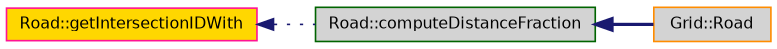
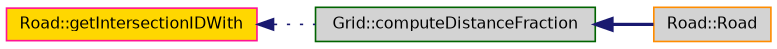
  digraph {
    rankdir=LR
    node [fillcolor=lightgrey fontname=Helvetica fontsize=10 shape=record style=filled]
    edge [color=midnightblue dir=back fontname=Helvetica fontsize=10 labelfontname=Helvetica labelfontsize=10]
    n1 [color=deeppink fillcolor=gold fontcolor=black height=0.2 label="Road::getIntersectionIDWith" width=0.4]
-   n2 [color=darkgreen height=0.2 label="Road::computeDistanceFraction" width=0.4]
-   n3 [color=darkorange height=0.2 label="Grid::Road" width=0.4]
+   n2 [color=darkgreen height=0.2 label="Grid::computeDistanceFraction" width=0.4]
+   n3 [color=darkorange height=0.2 label="Road::Road" width=0.4]
    n1 -> n2 [style=dotted]
    n2 -> n3 [style=bold]
  }
